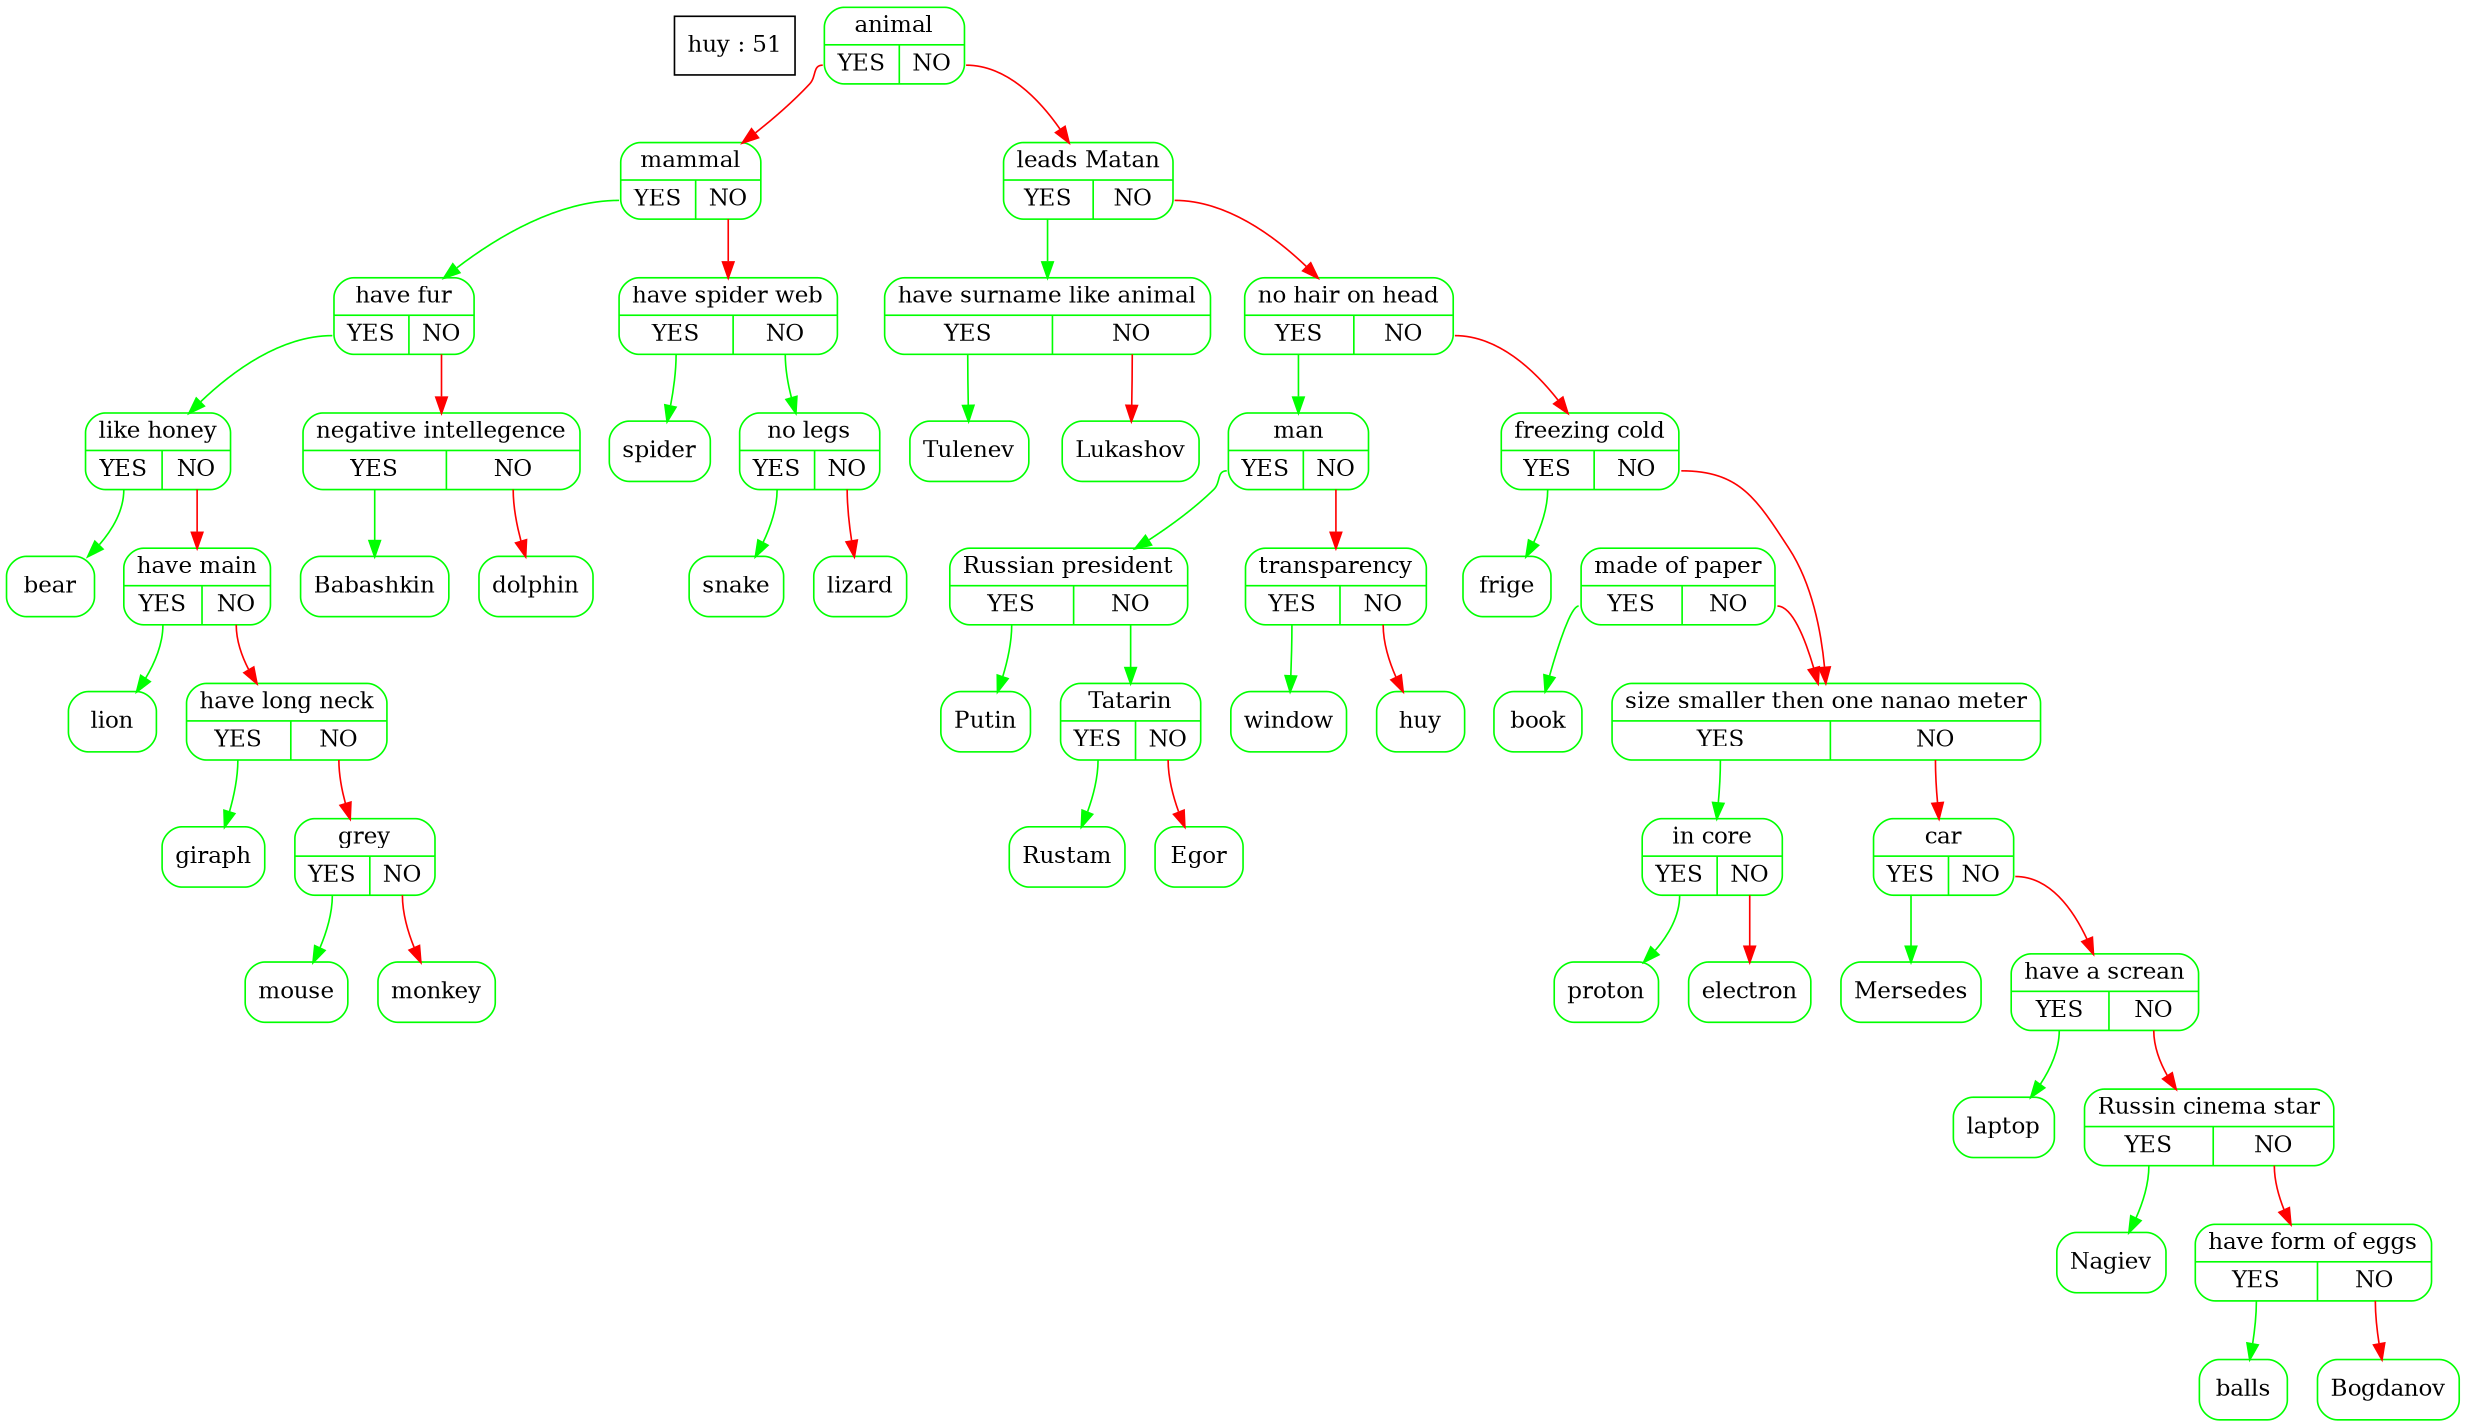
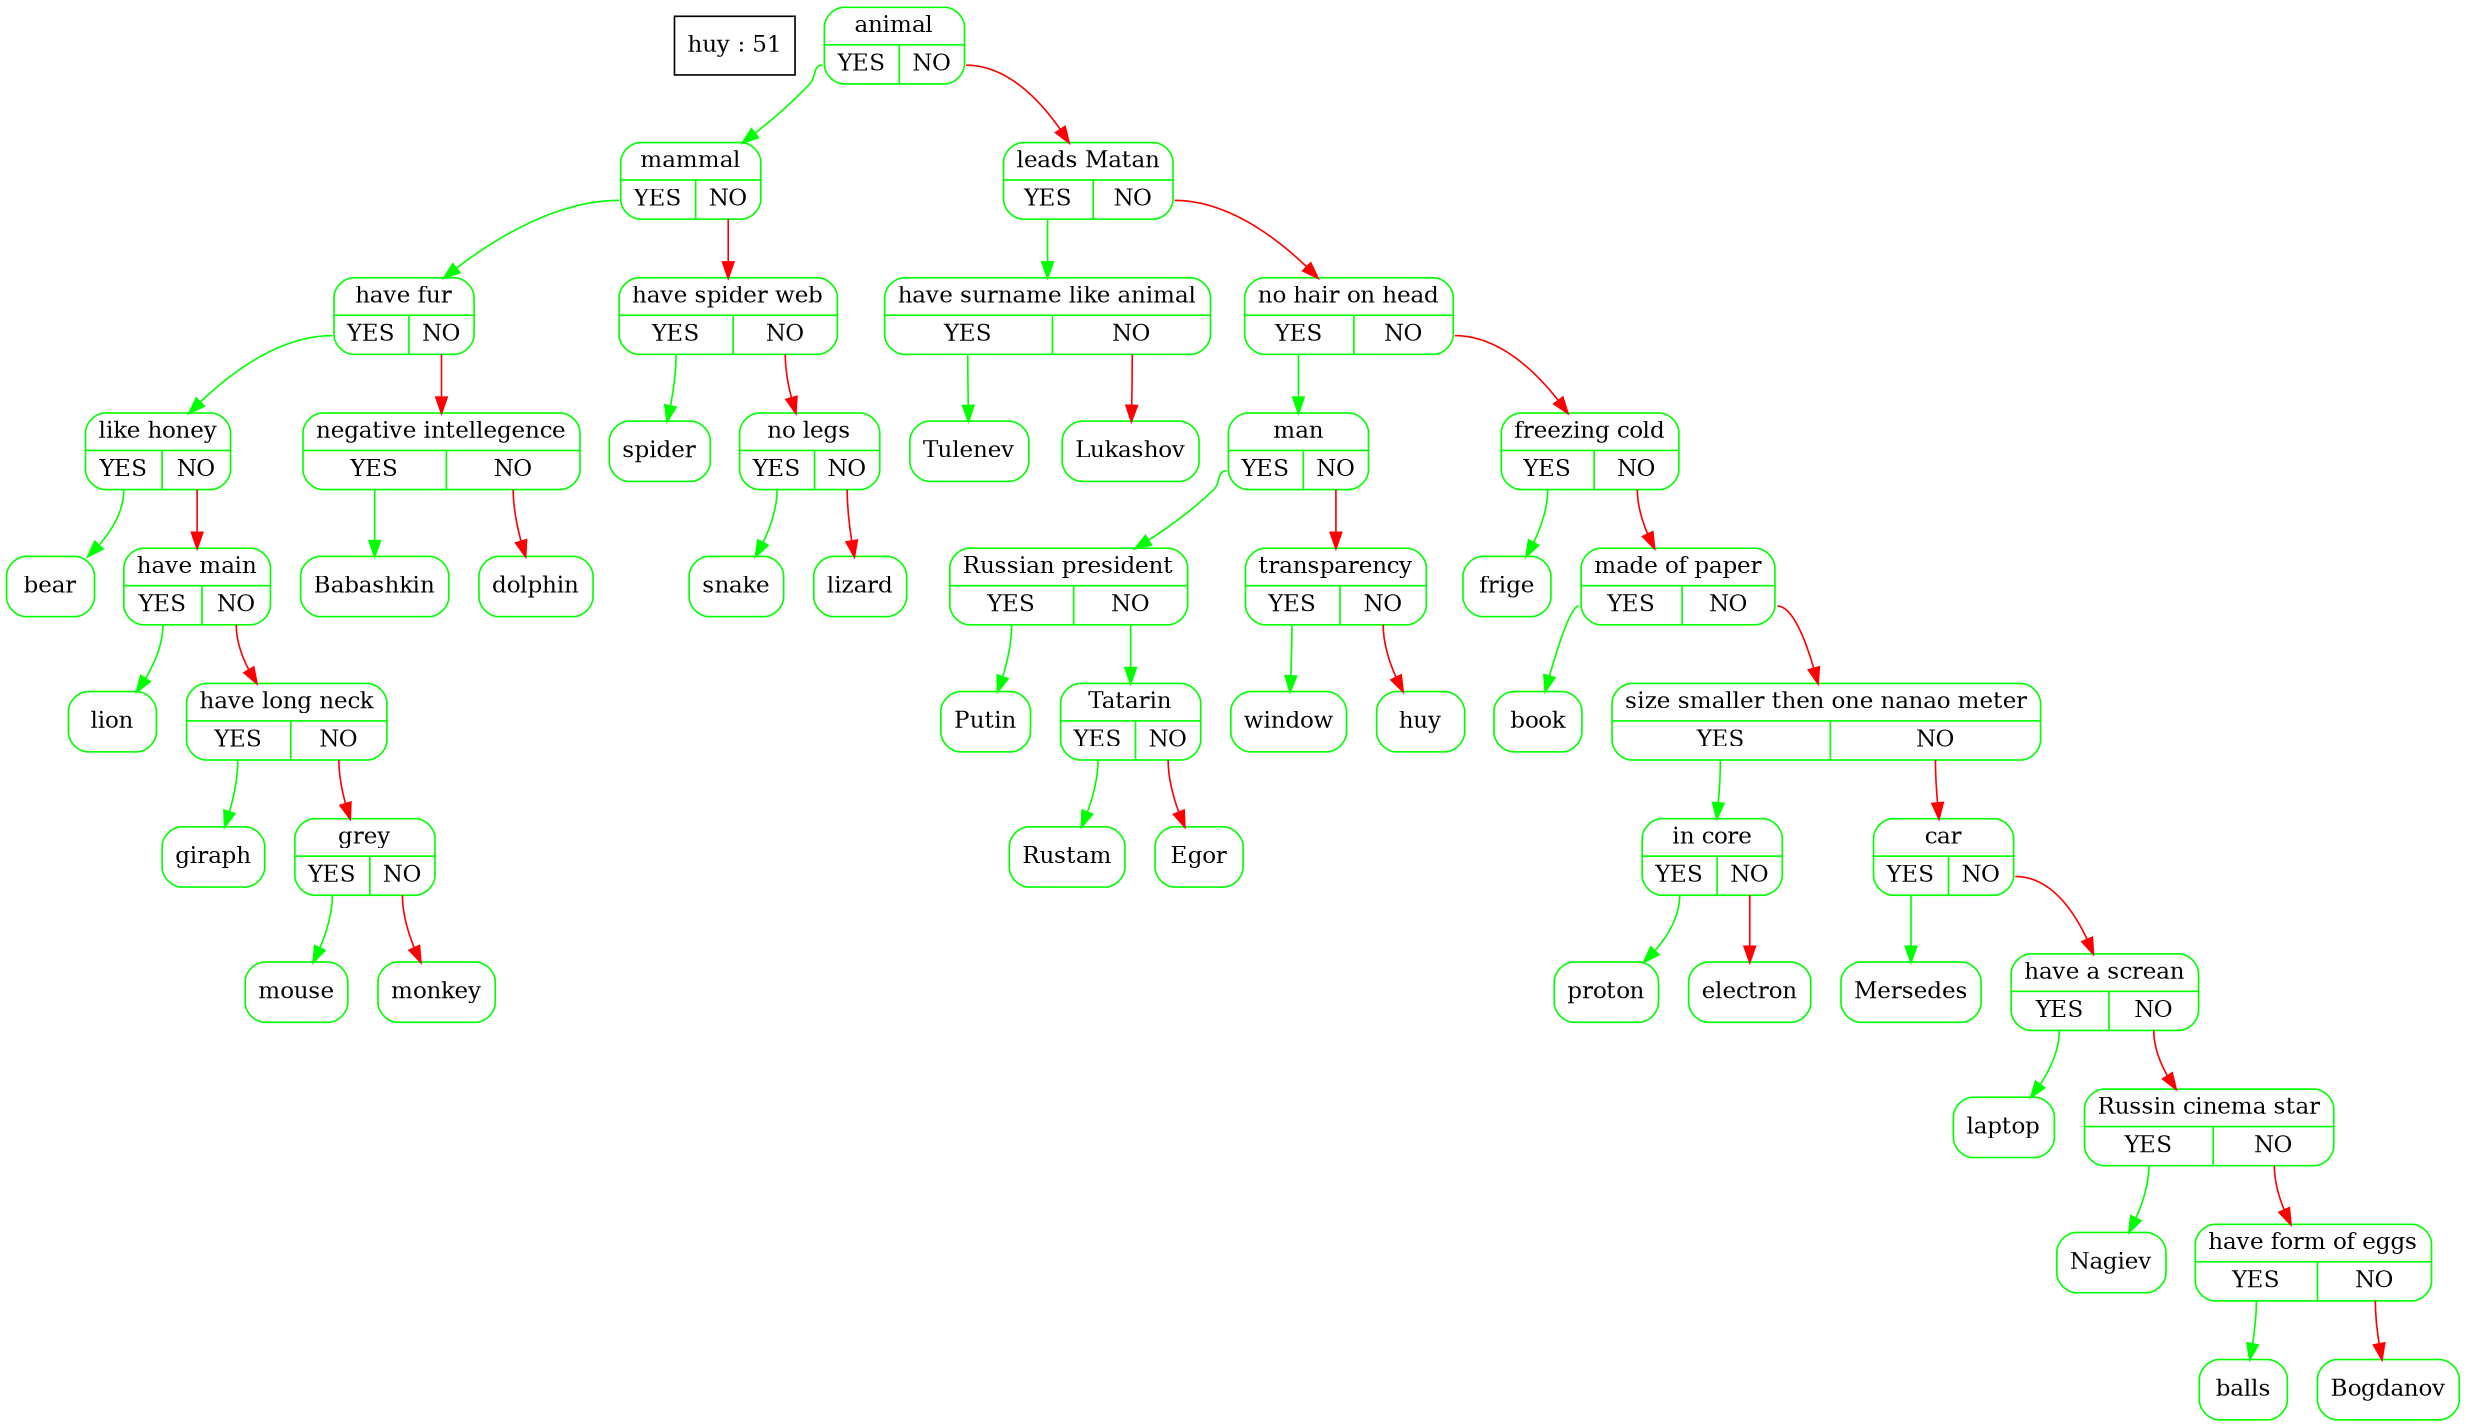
  digraph {
    node [shape=record color=green style=rounded]
    edge [color=green tailport=YES]
    n1 [label="huy : 51" shape=box stryle=rounded color="" style=""]
    n2 [label="{animal|{<YES> YES|<NO> NO}}"]
    n3 [label="{mammal|{<YES> YES|<NO> NO}}"]
    n4 [label="{leads Matan|{<YES> YES|<NO> NO}}"]
    n5 [label="{have fur|{<YES> YES|<NO> NO}}"]
    n6 [label="{have spider web|{<YES> YES|<NO> NO}}"]
    n7 [label="{have surname like animal|{<YES> YES|<NO> NO}}"]
    n8 [label="{no hair on head|{<YES> YES|<NO> NO}}"]
    n9 [label="{like honey|{<YES> YES|<NO> NO}}"]
    n10 [label="{negative intellegence|{<YES> YES|<NO> NO}}"]
    n11 [label="{spider}"]
    n12 [label="{no legs|{<YES> YES|<NO> NO}}"]
    n13 [label="{bear}"]
    n14 [label="{have main|{<YES> YES|<NO> NO}}"]
    n15 [label="{Babashkin}"]
    n16 [label="{dolphin}"]
    n17 [label="{lion}"]
    n18 [label="{have long neck|{<YES> YES|<NO> NO}}"]
    n19 [label="{giraph}"]
    n20 [label="{grey|{<YES> YES|<NO> NO}}"]
    n21 [label="{mouse}"]
    n22 [label="{monkey}"]
    n23 [label="{snake}"]
    n24 [label="{lizard}"]
    n25 [label="{Tulenev}"]
    n26 [label="{Lukashov}"]
    n27 [label="{man|{<YES> YES|<NO> NO}}"]
    n28 [label="{freezing cold|{<YES> YES|<NO> NO}}"]
    n29 [label="{Russian president|{<YES> YES|<NO> NO}}"]
    n30 [label="{transparency|{<YES> YES|<NO> NO}}"]
    n31 [label="{frige}"]
    n32 [label="{made of paper|{<YES> YES|<NO> NO}}"]
    n33 [label="{Putin}"]
    n34 [label="{Tatarin|{<YES> YES|<NO> NO}}"]
    n35 [label="{window}"]
    n36 [label="{huy}"]
    n37 [label="{Rustam}"]
    n38 [label="{Egor}"]
    n39 [label="{book}"]
    n40 [label="{size smaller then one nanao meter|{<YES> YES|<NO> NO}}"]
    n41 [label="{in core|{<YES> YES|<NO> NO}}"]
    n42 [label="{car|{<YES> YES|<NO> NO}}"]
    n43 [label="{proton}"]
    n44 [label="{electron}"]
    n45 [label="{Mersedes}"]
    n46 [label="{have a screan|{<YES> YES|<NO> NO}}"]
    n47 [label="{laptop}"]
    n48 [label="{Russin cinema star|{<YES> YES|<NO> NO}}"]
    n49 [label="{Nagiev}"]
    n50 [label="{have form of eggs|{<YES> YES|<NO> NO}}"]
    n51 [label="{balls}"]
    n52 [label="{Bogdanov}"]
-   n2 -> n3 [color=red]
+   n2 -> n3
    n2 -> n4 [color=red tailport=NO]
    n3 -> n5
    n3 -> n6 [color=red tailport=NO]
    n4 -> n7
    n4 -> n8 [color=red tailport=NO]
    n5 -> n9
    n5 -> n10 [color=red tailport=NO]
    n6 -> n11
-   n6 -> n12 [tailport=NO]
+   n6 -> n12 [color=red tailport=NO]
    n7 -> n25
    n7 -> n26 [color=red tailport=NO]
    n8 -> n27
    n8 -> n28 [color=red tailport=NO]
    n9 -> n13
    n9 -> n14 [color=red tailport=NO]
    n10 -> n15
    n10 -> n16 [color=red tailport=NO]
    n12 -> n23
    n12 -> n24 [color=red tailport=NO]
    n14 -> n17
    n14 -> n18 [color=red tailport=NO]
    n18 -> n19
    n18 -> n20 [color=red tailport=NO]
    n20 -> n21
    n20 -> n22 [color=red tailport=NO]
    n27 -> n29
    n27 -> n30 [color=red tailport=NO]
    n28 -> n31
-   n28 -> n40 [color=red tailport=NO]
+   n28 -> n32 [color=red tailport=NO]
    n29 -> n33
    n29 -> n34 [tailport=NO]
    n30 -> n35
    n30 -> n36 [color=red tailport=NO]
    n32 -> n39
    n32 -> n40 [color=red tailport=NO]
    n34 -> n37
    n34 -> n38 [color=red tailport=NO]
    n40 -> n41
    n40 -> n42 [color=red tailport=NO]
    n41 -> n43
    n41 -> n44 [color=red tailport=NO]
    n42 -> n45
    n42 -> n46 [color=red tailport=NO]
    n46 -> n47
    n46 -> n48 [color=red tailport=NO]
    n48 -> n49
    n48 -> n50 [color=red tailport=NO]
    n50 -> n51
    n50 -> n52 [color=red tailport=NO]
  }
